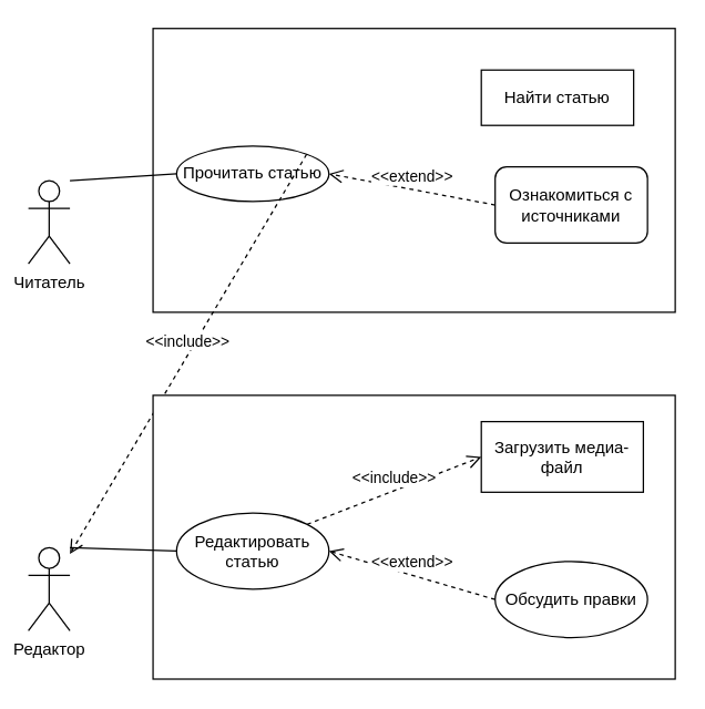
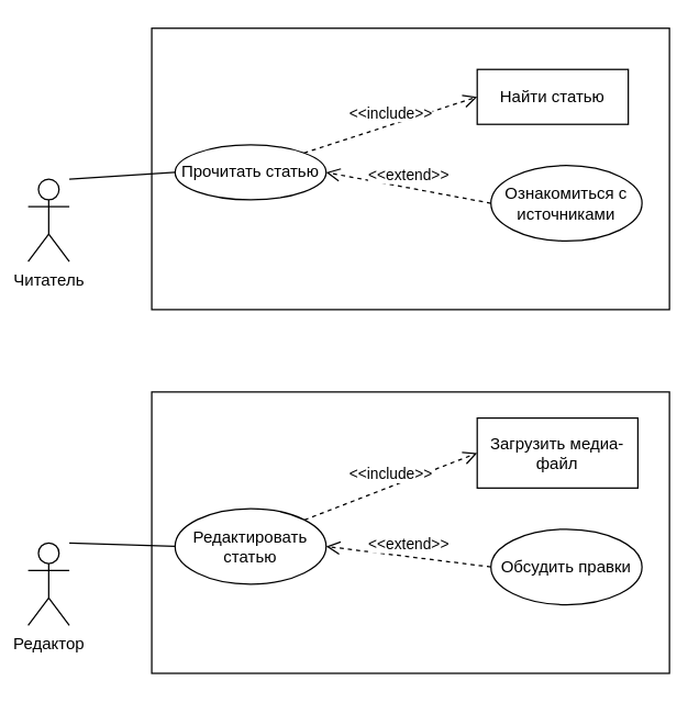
  <mxCell id="0" />
  <mxCell id="1" parent="0" />
  <mxCell id="2" value="" style="rounded=0;whiteSpace=wrap;html=1;" vertex="1" parent="1"><mxGeometry x="110" y="20" width="377" height="205" as="geometry" /></mxCell>
  <mxCell id="3" value="Читатель" style="shape=umlActor;verticalLabelPosition=bottom;verticalAlign=top;html=1;" vertex="1" parent="1"><mxGeometry x="20" y="130" width="30" height="60" as="geometry" /></mxCell>
  <mxCell id="4" value="Прочитать статью" style="ellipse;whiteSpace=wrap;html=1;" vertex="1" parent="1"><mxGeometry x="127" y="105" width="110" height="40" as="geometry" /></mxCell>
  <mxCell id="5" value="Найти статью" style="whiteSpace=wrap;html=1;rounded=0;" vertex="1" parent="1"><mxGeometry x="347" y="50" width="110" height="40" as="geometry" /></mxCell>
- <mxCell id="6" value="Ознакомиться с источниками" style="whiteSpace=wrap;html=1;rounded=1;" vertex="1" parent="1"><mxGeometry x="357" y="120" width="110" height="55" as="geometry" /></mxCell>
+ <mxCell id="6" value="Ознакомиться с источниками" style="ellipse;whiteSpace=wrap;html=1;" vertex="1" parent="1"><mxGeometry x="357" y="120" width="110" height="55" as="geometry" /></mxCell>
  <mxCell id="7" value="" style="endArrow=none;html=1;rounded=0;entryX=0;entryY=0.5;entryDx=0;entryDy=0;" edge="1" parent="1" target="4"><mxGeometry width="50" height="50" relative="1" as="geometry"><mxPoint x="50" y="130" as="sourcePoint" /><mxPoint x="100" y="80" as="targetPoint" /></mxGeometry></mxCell>
- <mxCell id="8" value="&amp;lt;&amp;lt;include&amp;gt;&amp;gt;" style="html=1;verticalAlign=bottom;endArrow=open;dashed=1;endSize=8;curved=0;rounded=0;exitX=1;exitY=0;exitDx=0;exitDy=0;" edge="1" parent="1" source="4" target="11"><mxGeometry relative="1" as="geometry"><mxPoint x="347" y="115" as="sourcePoint" /><mxPoint x="267" y="115" as="targetPoint" /></mxGeometry></mxCell>
+ <mxCell id="8" value="&amp;lt;&amp;lt;include&amp;gt;&amp;gt;" style="html=1;verticalAlign=bottom;endArrow=open;dashed=1;endSize=8;curved=0;rounded=0;exitX=1;exitY=0;exitDx=0;exitDy=0;entryX=0;entryY=0.5;entryDx=0;entryDy=0;" edge="1" parent="1" source="4" target="5"><mxGeometry relative="1" as="geometry"><mxPoint x="347" y="115" as="sourcePoint" /><mxPoint x="267" y="115" as="targetPoint" /></mxGeometry></mxCell>
  <mxCell id="9" value="&amp;lt;&amp;lt;extend&amp;gt;&amp;gt;" style="html=1;verticalAlign=bottom;endArrow=open;dashed=1;endSize=8;curved=0;rounded=0;exitX=0;exitY=0.5;exitDx=0;exitDy=0;entryX=1;entryY=0.5;entryDx=0;entryDy=0;" edge="1" parent="1" source="6" target="4"><mxGeometry relative="1" as="geometry"><mxPoint x="237" y="159.66" as="sourcePoint" /><mxPoint x="311" y="159.66" as="targetPoint" /></mxGeometry></mxCell>
  <mxCell id="10" value="" style="rounded=0;whiteSpace=wrap;html=1;" vertex="1" parent="1"><mxGeometry x="110" y="285" width="377" height="205" as="geometry" /></mxCell>
  <mxCell id="11" value="Редактор" style="shape=umlActor;verticalLabelPosition=bottom;verticalAlign=top;html=1;" vertex="1" parent="1"><mxGeometry x="20" y="395" width="30" height="60" as="geometry" /></mxCell>
  <mxCell id="12" value="Редактировать статью" style="ellipse;whiteSpace=wrap;html=1;" vertex="1" parent="1"><mxGeometry x="127" y="370" width="110" height="55" as="geometry" /></mxCell>
  <mxCell id="13" value="Загрузить медиа-файл" style="whiteSpace=wrap;html=1;rounded=0;" vertex="1" parent="1"><mxGeometry x="347" y="304" width="117" height="51" as="geometry" /></mxCell>
- <mxCell id="14" value="Обсудить правки" style="ellipse;whiteSpace=wrap;html=1;" vertex="1" parent="1"><mxGeometry x="357" y="405" width="110" height="55" as="geometry" /></mxCell>
+ <mxCell id="14" value="Обсудить правки" style="ellipse;whiteSpace=wrap;html=1;" vertex="1" parent="1"><mxGeometry x="357" y="385" width="110" height="55" as="geometry" /></mxCell>
  <mxCell id="15" value="" style="endArrow=none;html=1;rounded=0;entryX=0;entryY=0.5;entryDx=0;entryDy=0;" edge="1" parent="1" target="12"><mxGeometry width="50" height="50" relative="1" as="geometry"><mxPoint x="50" y="395" as="sourcePoint" /><mxPoint x="100" y="345" as="targetPoint" /></mxGeometry></mxCell>
  <mxCell id="16" value="&amp;lt;&amp;lt;include&amp;gt;&amp;gt;" style="html=1;verticalAlign=bottom;endArrow=open;dashed=1;endSize=8;curved=0;rounded=0;exitX=1;exitY=0;exitDx=0;exitDy=0;entryX=0;entryY=0.5;entryDx=0;entryDy=0;" edge="1" parent="1" source="12" target="13"><mxGeometry relative="1" as="geometry"><mxPoint x="347" y="380" as="sourcePoint" /><mxPoint x="267" y="380" as="targetPoint" /></mxGeometry></mxCell>
  <mxCell id="17" value="&amp;lt;&amp;lt;extend&amp;gt;&amp;gt;" style="html=1;verticalAlign=bottom;endArrow=open;dashed=1;endSize=8;curved=0;rounded=0;exitX=0;exitY=0.5;exitDx=0;exitDy=0;entryX=1;entryY=0.5;entryDx=0;entryDy=0;" edge="1" parent="1" source="14" target="12"><mxGeometry relative="1" as="geometry"><mxPoint x="237" y="424.66" as="sourcePoint" /><mxPoint x="311" y="424.66" as="targetPoint" /></mxGeometry></mxCell>
